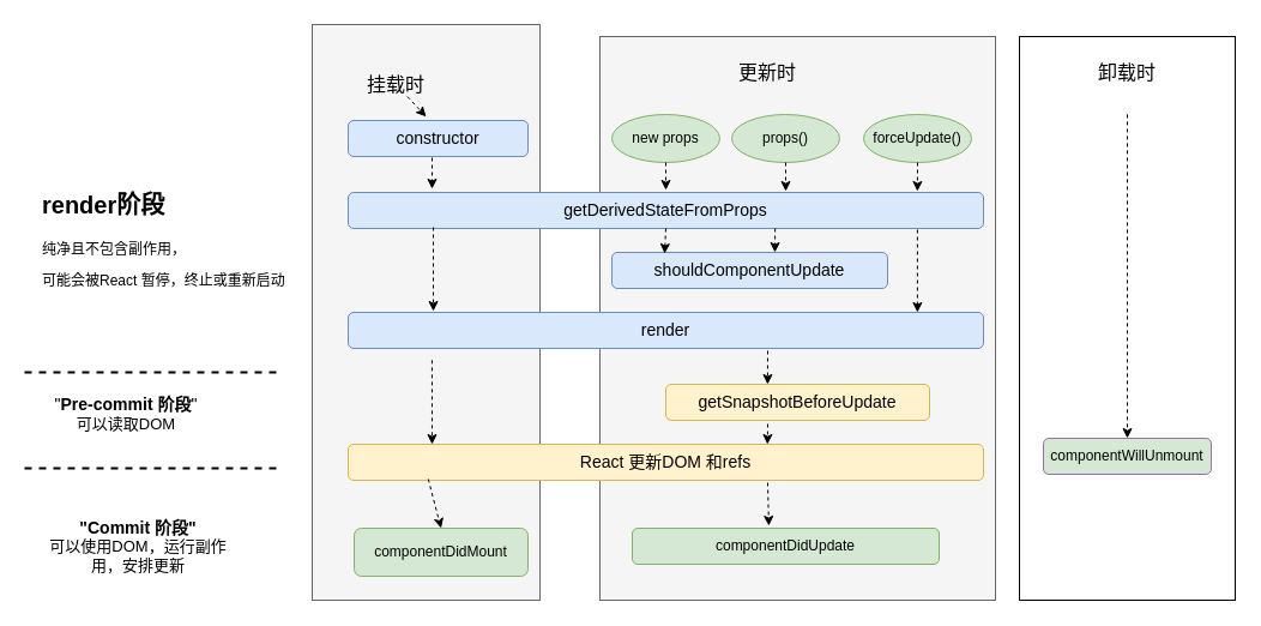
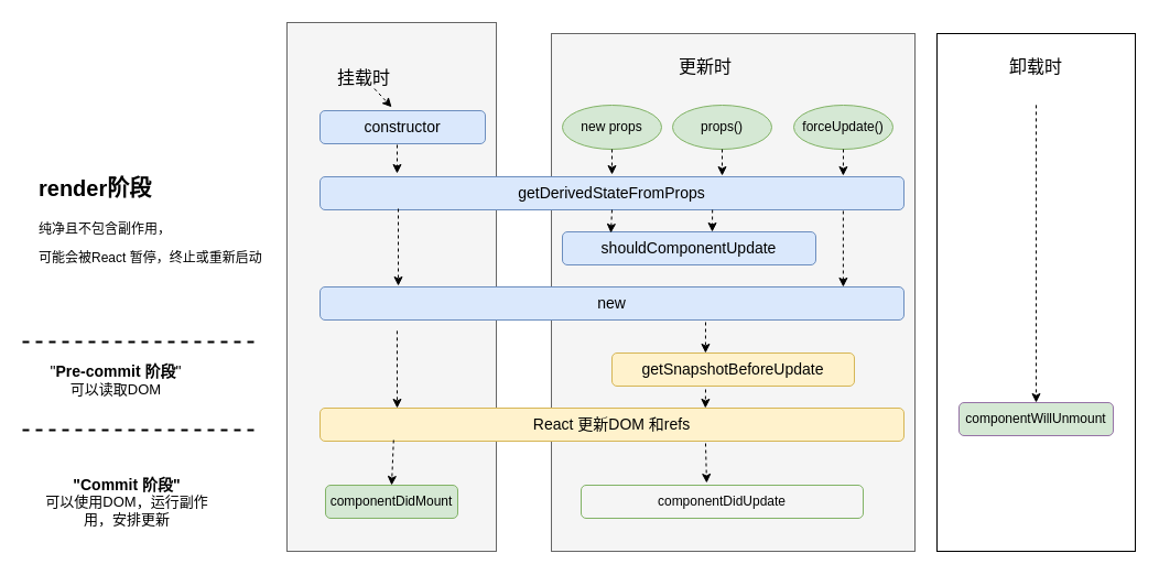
  <mxCell id="0" />
  <mxCell id="1" parent="0" />
  <mxCell id="2" value="" style="rounded=0;whiteSpace=wrap;html=1;fillColor=#f5f5f5;strokeColor=#666666;fontColor=#333333;" vertex="1" parent="1"><mxGeometry x="260" y="20" width="190" height="480" as="geometry" /></mxCell>
  <mxCell id="3" value="" style="rounded=0;whiteSpace=wrap;html=1;fillColor=#f5f5f5;strokeColor=#666666;fontColor=#333333;" vertex="1" parent="1"><mxGeometry x="500" y="30" width="330" height="470" as="geometry" /></mxCell>
  <mxCell id="4" value="" style="rounded=0;whiteSpace=wrap;html=1;fillColor=none;" vertex="1" parent="1"><mxGeometry x="850" y="30" width="180" height="470" as="geometry" /></mxCell>
  <mxCell id="5" value="&lt;font style=&quot;font-size: 16px&quot;&gt;挂载时&lt;/font&gt;" style="text;html=1;strokeColor=none;fillColor=none;align=center;verticalAlign=middle;whiteSpace=wrap;rounded=0;" vertex="1" parent="1"><mxGeometry x="280" y="60" width="100" height="20" as="geometry" /></mxCell>
  <mxCell id="6" value="&lt;font style=&quot;font-size: 16px&quot;&gt;更新时&lt;/font&gt;" style="text;html=1;strokeColor=none;fillColor=none;align=center;verticalAlign=middle;whiteSpace=wrap;rounded=0;" vertex="1" parent="1"><mxGeometry x="590" y="50" width="100" height="20" as="geometry" /></mxCell>
  <mxCell id="7" value="&lt;font style=&quot;font-size: 16px&quot;&gt;卸载时&lt;/font&gt;" style="text;html=1;strokeColor=none;fillColor=none;align=center;verticalAlign=middle;whiteSpace=wrap;rounded=0;" vertex="1" parent="1"><mxGeometry x="890" y="50" width="100" height="20" as="geometry" /></mxCell>
  <mxCell id="8" value="&lt;font style=&quot;font-size: 14px&quot;&gt;constructor&lt;/font&gt;" style="rounded=1;whiteSpace=wrap;html=1;fillColor=#dae8fc;strokeColor=#6c8ebf;" vertex="1" parent="1"><mxGeometry x="290" y="100" width="150" height="30" as="geometry" /></mxCell>
  <mxCell id="9" value="&lt;font style=&quot;font-size: 14px&quot;&gt;getDerivedStateFromProps&lt;/font&gt;" style="rounded=1;whiteSpace=wrap;html=1;fillColor=#dae8fc;strokeColor=#6c8ebf;" vertex="1" parent="1"><mxGeometry x="290" y="160" width="530" height="30" as="geometry" /></mxCell>
  <mxCell id="10" value="new props" style="ellipse;whiteSpace=wrap;html=1;fillColor=#d5e8d4;strokeColor=#82b366;" vertex="1" parent="1"><mxGeometry x="510" y="95" width="90" height="40" as="geometry" /></mxCell>
  <mxCell id="11" value="props()" style="ellipse;whiteSpace=wrap;html=1;fillColor=#d5e8d4;strokeColor=#82b366;" vertex="1" parent="1"><mxGeometry x="610" y="95" width="90" height="40" as="geometry" /></mxCell>
  <mxCell id="12" value="forceUpdate()" style="ellipse;whiteSpace=wrap;html=1;fillColor=#d5e8d4;strokeColor=#82b366;" vertex="1" parent="1"><mxGeometry x="720" y="95" width="90" height="40" as="geometry" /></mxCell>
  <mxCell id="13" value="" style="endArrow=classic;html=1;exitX=0.5;exitY=1;exitDx=0;exitDy=0;entryX=0.896;entryY=-0.033;entryDx=0;entryDy=0;entryPerimeter=0;dashed=1;" edge="1" parent="1" source="12" target="9"><mxGeometry width="50" height="50" relative="1" as="geometry"><mxPoint x="630" y="280" as="sourcePoint" /><mxPoint x="680" y="230" as="targetPoint" /></mxGeometry></mxCell>
  <mxCell id="14" value="" style="endArrow=classic;html=1;exitX=0.5;exitY=1;exitDx=0;exitDy=0;dashed=1;" edge="1" parent="1" source="11"><mxGeometry width="50" height="50" relative="1" as="geometry"><mxPoint x="775" y="145" as="sourcePoint" /><mxPoint x="655" y="159" as="targetPoint" /></mxGeometry></mxCell>
  <mxCell id="15" value="" style="endArrow=classic;html=1;exitX=0.5;exitY=1;exitDx=0;exitDy=0;dashed=1;" edge="1" parent="1" source="10"><mxGeometry width="50" height="50" relative="1" as="geometry"><mxPoint x="665" y="145" as="sourcePoint" /><mxPoint x="555" y="158" as="targetPoint" /></mxGeometry></mxCell>
- <mxCell id="16" value="&lt;font style=&quot;font-size: 14px&quot;&gt;render&lt;/font&gt;" style="rounded=1;whiteSpace=wrap;html=1;fillColor=#dae8fc;strokeColor=#6c8ebf;" vertex="1" parent="1"><mxGeometry x="290" y="260" width="530" height="30" as="geometry" /></mxCell>
+ <mxCell id="16" value="&lt;font style=&quot;font-size: 14px&quot;&gt;new&lt;/font&gt;" style="rounded=1;whiteSpace=wrap;html=1;fillColor=#dae8fc;strokeColor=#6c8ebf;" vertex="1" parent="1"><mxGeometry x="290" y="260" width="530" height="30" as="geometry" /></mxCell>
  <mxCell id="17" value="&lt;font style=&quot;font-size: 14px&quot;&gt;React 更新DOM 和refs&lt;/font&gt;" style="rounded=1;whiteSpace=wrap;html=1;fillColor=#fff2cc;strokeColor=#d6b656;" vertex="1" parent="1"><mxGeometry x="290" y="370" width="530" height="30" as="geometry" /></mxCell>
  <mxCell id="18" value="" style="endArrow=classic;html=1;dashed=1;entryX=0.5;entryY=0.16;entryDx=0;entryDy=0;entryPerimeter=0;" edge="1" parent="1" source="5" target="2"><mxGeometry width="50" height="50" relative="1" as="geometry"><mxPoint x="520" y="250" as="sourcePoint" /><mxPoint x="570" y="200" as="targetPoint" /></mxGeometry></mxCell>
  <mxCell id="19" value="" style="endArrow=classic;html=1;dashed=1;entryX=0.132;entryY=-0.1;entryDx=0;entryDy=0;entryPerimeter=0;" edge="1" parent="1" target="9"><mxGeometry width="50" height="50" relative="1" as="geometry"><mxPoint x="360" y="131" as="sourcePoint" /><mxPoint x="350" y="161" as="targetPoint" /></mxGeometry></mxCell>
  <mxCell id="20" value="" style="endArrow=classic;html=1;dashed=1;exitX=0.134;exitY=0.967;exitDx=0;exitDy=0;exitPerimeter=0;entryX=0.134;entryY=-0.033;entryDx=0;entryDy=0;entryPerimeter=0;" edge="1" parent="1" source="9" target="16"><mxGeometry width="50" height="50" relative="1" as="geometry"><mxPoint x="375" y="140" as="sourcePoint" /><mxPoint x="376" y="171" as="targetPoint" /></mxGeometry></mxCell>
  <mxCell id="21" value="" style="endArrow=classic;html=1;dashed=1;exitX=0.526;exitY=0.583;exitDx=0;exitDy=0;exitPerimeter=0;" edge="1" parent="1" source="2"><mxGeometry width="50" height="50" relative="1" as="geometry"><mxPoint x="359.5" y="320" as="sourcePoint" /><mxPoint x="360" y="370" as="targetPoint" /></mxGeometry></mxCell>
  <mxCell id="22" value="" style="endArrow=classic;html=1;dashed=1;exitX=0.126;exitY=0.967;exitDx=0;exitDy=0;exitPerimeter=0;entryX=0.5;entryY=0;entryDx=0;entryDy=0;" edge="1" parent="1" source="17" target="23"><mxGeometry width="50" height="50" relative="1" as="geometry"><mxPoint x="359" y="380" as="sourcePoint" /><mxPoint x="359" y="410" as="targetPoint" /><Array as="points" /></mxGeometry></mxCell>
- <mxCell id="23" value="componentDidMount" style="rounded=1;whiteSpace=wrap;html=1;strokeColor=#82b366;fillColor=#d5e8d4;" vertex="1" parent="1"><mxGeometry x="295" y="440" width="145" height="40" as="geometry" /></mxCell>
+ <mxCell id="23" value="componentDidMount" style="rounded=1;whiteSpace=wrap;html=1;strokeColor=#82b366;fillColor=#d5e8d4;" vertex="1" parent="1"><mxGeometry x="295" y="440" width="120" height="30" as="geometry" /></mxCell>
  <mxCell id="24" value="&lt;h1&gt;&lt;font style=&quot;font-size: 20px&quot;&gt;render阶段&lt;/font&gt;&lt;/h1&gt;&lt;p&gt;纯净且不包含副作用，&lt;/p&gt;&lt;p&gt;&lt;span&gt;可能会被React 暂停，终止或重新启动&lt;/span&gt;&lt;/p&gt;" style="text;html=1;strokeColor=none;fillColor=none;spacing=5;spacingTop=-20;whiteSpace=wrap;overflow=hidden;rounded=0;" vertex="1" parent="1"><mxGeometry x="30" y="150" width="230" height="120" as="geometry" /></mxCell>
  <mxCell id="25" value="" style="endArrow=none;dashed=1;html=1;strokeWidth=2;" edge="1" parent="1"><mxGeometry width="50" height="50" relative="1" as="geometry"><mxPoint x="20" y="310" as="sourcePoint" /><mxPoint x="230" y="310" as="targetPoint" /></mxGeometry></mxCell>
  <mxCell id="26" value="" style="endArrow=none;dashed=1;html=1;strokeWidth=2;" edge="1" parent="1"><mxGeometry width="50" height="50" relative="1" as="geometry"><mxPoint x="20" y="390" as="sourcePoint" /><mxPoint x="230" y="390" as="targetPoint" /></mxGeometry></mxCell>
  <mxCell id="27" value="&lt;font&gt;&lt;span style=&quot;font-size: 14px&quot;&gt;&quot;&lt;/span&gt;&lt;b style=&quot;font-size: 14px&quot;&gt;Pre-commit 阶段&lt;/b&gt;&lt;span style=&quot;font-size: 14px&quot;&gt;&quot;&lt;/span&gt;&lt;br&gt;&lt;font style=&quot;font-size: 13px&quot;&gt;可以读取DOM&lt;/font&gt;&lt;/font&gt;" style="text;html=1;strokeColor=none;fillColor=none;align=center;verticalAlign=middle;whiteSpace=wrap;rounded=0;" vertex="1" parent="1"><mxGeometry x="20" y="320" width="170" height="50" as="geometry" /></mxCell>
  <mxCell id="28" value="&lt;font&gt;&lt;span style=&quot;font-size: 14px&quot;&gt;&lt;b&gt;&quot;Commit 阶段&quot;&lt;/b&gt;&lt;/span&gt;&lt;br&gt;&lt;font style=&quot;font-size: 13px&quot;&gt;可以使用DOM，运行副作用，安排更新&lt;/font&gt;&lt;/font&gt;" style="text;html=1;strokeColor=none;fillColor=none;align=center;verticalAlign=middle;whiteSpace=wrap;rounded=0;" vertex="1" parent="1"><mxGeometry x="30" y="430" width="170" height="50" as="geometry" /></mxCell>
  <mxCell id="29" value="&lt;font style=&quot;font-size: 14px&quot;&gt;shouldComponentUpdate&lt;/font&gt;" style="rounded=1;whiteSpace=wrap;html=1;fillColor=#dae8fc;strokeColor=#6c8ebf;" vertex="1" parent="1"><mxGeometry x="510" y="210" width="230" height="30" as="geometry" /></mxCell>
  <mxCell id="30" value="" style="endArrow=classic;html=1;dashed=1;exitX=0.5;exitY=1;exitDx=0;exitDy=0;" edge="1" parent="1" source="9"><mxGeometry width="50" height="50" relative="1" as="geometry"><mxPoint x="590" y="280" as="sourcePoint" /><mxPoint x="554" y="211" as="targetPoint" /></mxGeometry></mxCell>
  <mxCell id="31" value="" style="endArrow=classic;html=1;dashed=1;exitX=0.672;exitY=1;exitDx=0;exitDy=0;exitPerimeter=0;" edge="1" parent="1" source="9"><mxGeometry width="50" height="50" relative="1" as="geometry"><mxPoint x="590" y="280" as="sourcePoint" /><mxPoint x="646" y="210" as="targetPoint" /></mxGeometry></mxCell>
  <mxCell id="32" value="" style="endArrow=classic;html=1;dashed=1;exitX=0.896;exitY=1.033;exitDx=0;exitDy=0;exitPerimeter=0;entryX=0.896;entryY=0;entryDx=0;entryDy=0;entryPerimeter=0;" edge="1" parent="1" source="9" target="16"><mxGeometry width="50" height="50" relative="1" as="geometry"><mxPoint x="590" y="280" as="sourcePoint" /><mxPoint x="640" y="230" as="targetPoint" /></mxGeometry></mxCell>
  <mxCell id="33" value="&lt;span style=&quot;font-size: 14px&quot;&gt;getSnapshotBeforeUpdate&lt;/span&gt;" style="rounded=1;whiteSpace=wrap;html=1;fillColor=#fff2cc;strokeColor=#d6b656;" vertex="1" parent="1"><mxGeometry x="555" y="320" width="220" height="30" as="geometry" /></mxCell>
  <mxCell id="34" value="" style="endArrow=classic;html=1;dashed=1;entryX=0.386;entryY=0;entryDx=0;entryDy=0;entryPerimeter=0;" edge="1" parent="1" target="33"><mxGeometry width="50" height="50" relative="1" as="geometry"><mxPoint x="640" y="292" as="sourcePoint" /><mxPoint x="640" y="230" as="targetPoint" /></mxGeometry></mxCell>
  <mxCell id="35" value="" style="endArrow=classic;html=1;dashed=1;entryX=0.66;entryY=0;entryDx=0;entryDy=0;entryPerimeter=0;" edge="1" parent="1" target="17"><mxGeometry width="50" height="50" relative="1" as="geometry"><mxPoint x="640" y="353" as="sourcePoint" /><mxPoint x="649.92" y="330" as="targetPoint" /></mxGeometry></mxCell>
- <mxCell id="36" value="componentDidUpdate" style="rounded=1;whiteSpace=wrap;html=1;strokeColor=#82b366;fillColor=#d5e8d4;" vertex="1" parent="1"><mxGeometry x="527" y="440" width="256" height="30" as="geometry" /></mxCell>
+ <mxCell id="36" value="componentDidUpdate" style="rounded=1;whiteSpace=wrap;html=1;strokeColor=#82b366;fillColor=#f5f5f5;" vertex="1" parent="1"><mxGeometry x="527" y="440" width="256" height="30" as="geometry" /></mxCell>
  <mxCell id="37" value="" style="endArrow=classic;html=1;dashed=1;entryX=0.5;entryY=0;entryDx=0;entryDy=0;exitX=0.5;exitY=0.138;exitDx=0;exitDy=0;exitPerimeter=0;" edge="1" parent="1" source="4" target="38"><mxGeometry width="50" height="50" relative="1" as="geometry"><mxPoint x="925" y="95" as="sourcePoint" /><mxPoint x="975" y="45" as="targetPoint" /></mxGeometry></mxCell>
  <mxCell id="38" value="componentWillUnmount" style="rounded=1;whiteSpace=wrap;html=1;strokeColor=#9673a6;fillColor=#D5E8D4;" vertex="1" parent="1"><mxGeometry x="870" y="365" width="140" height="30" as="geometry" /></mxCell>
  <mxCell id="39" value="" style="endArrow=classic;html=1;dashed=1;entryX=0.445;entryY=-0.067;entryDx=0;entryDy=0;entryPerimeter=0;" edge="1" parent="1" target="36"><mxGeometry width="50" height="50" relative="1" as="geometry"><mxPoint x="640" y="402" as="sourcePoint" /><mxPoint x="640" y="430" as="targetPoint" /></mxGeometry></mxCell>
